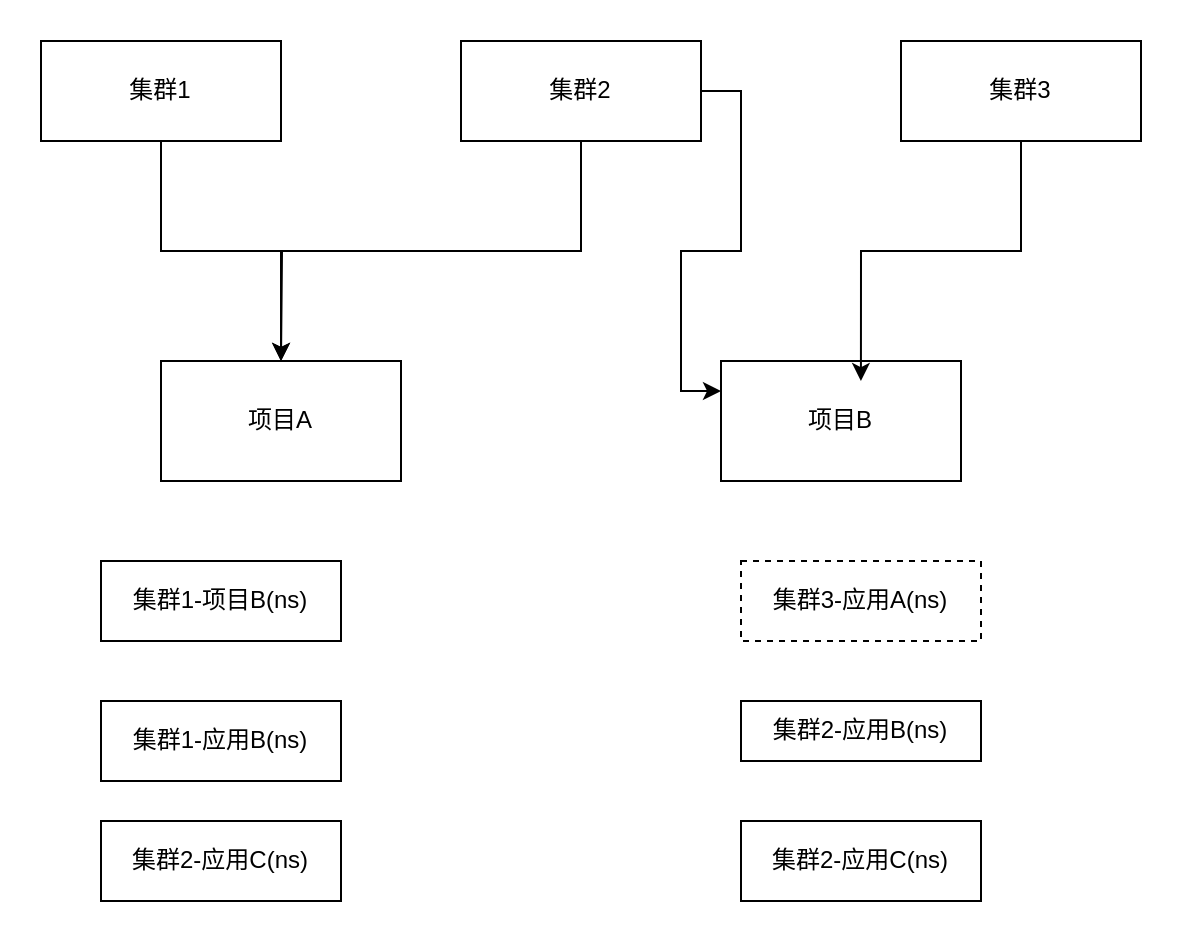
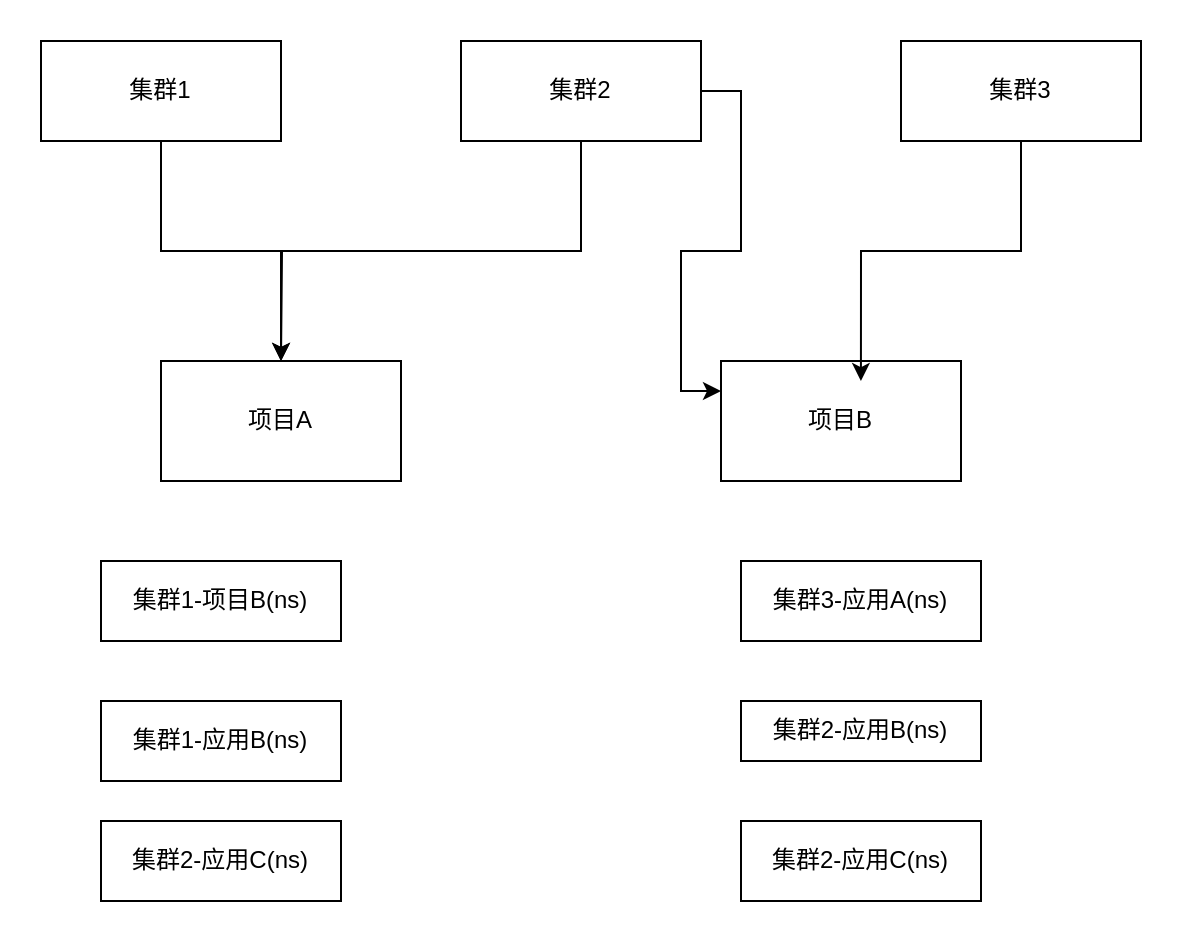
  <mxCell id="0" />
  <mxCell id="1" parent="0" />
  <mxCell id="2" value="项目A" style="rounded=0;whiteSpace=wrap;html=1;" vertex="1" parent="1"><mxGeometry x="80" y="180" width="120" height="60" as="geometry" /></mxCell>
  <mxCell id="3" style="edgeStyle=orthogonalEdgeStyle;rounded=0;orthogonalLoop=1;jettySize=auto;html=1;exitX=0.5;exitY=1;exitDx=0;exitDy=0;" edge="1" parent="1" source="4"><mxGeometry relative="1" as="geometry"><mxPoint x="140" y="180" as="targetPoint" /></mxGeometry></mxCell>
  <mxCell id="4" value="集群1" style="rounded=0;whiteSpace=wrap;html=1;" vertex="1" parent="1"><mxGeometry x="20" y="20" width="120" height="50" as="geometry" /></mxCell>
  <mxCell id="5" style="edgeStyle=orthogonalEdgeStyle;rounded=0;orthogonalLoop=1;jettySize=auto;html=1;exitX=0.5;exitY=1;exitDx=0;exitDy=0;entryX=0.5;entryY=0;entryDx=0;entryDy=0;" edge="1" parent="1" source="7" target="2"><mxGeometry relative="1" as="geometry" /></mxCell>
  <mxCell id="6" style="edgeStyle=orthogonalEdgeStyle;rounded=0;orthogonalLoop=1;jettySize=auto;html=1;exitX=1;exitY=0.5;exitDx=0;exitDy=0;entryX=0;entryY=0.25;entryDx=0;entryDy=0;" edge="1" parent="1" source="7" target="9"><mxGeometry relative="1" as="geometry" /></mxCell>
  <mxCell id="7" value="集群2" style="rounded=0;whiteSpace=wrap;html=1;" vertex="1" parent="1"><mxGeometry x="230" y="20" width="120" height="50" as="geometry" /></mxCell>
  <mxCell id="8" value="集群3" style="rounded=0;whiteSpace=wrap;html=1;" vertex="1" parent="1"><mxGeometry x="450" y="20" width="120" height="50" as="geometry" /></mxCell>
  <mxCell id="9" value="项目B" style="rounded=0;whiteSpace=wrap;html=1;" vertex="1" parent="1"><mxGeometry x="360" y="180" width="120" height="60" as="geometry" /></mxCell>
  <mxCell id="10" style="edgeStyle=orthogonalEdgeStyle;rounded=0;orthogonalLoop=1;jettySize=auto;html=1;exitX=0.5;exitY=1;exitDx=0;exitDy=0;entryX=0.583;entryY=0.167;entryDx=0;entryDy=0;entryPerimeter=0;" edge="1" parent="1" source="8" target="9"><mxGeometry relative="1" as="geometry" /></mxCell>
  <mxCell id="11" value="集群1-项目B(ns)" style="rounded=0;whiteSpace=wrap;html=1;" vertex="1" parent="1"><mxGeometry x="50" y="280" width="120" height="40" as="geometry" /></mxCell>
  <mxCell id="12" value="集群1-应用B(ns)" style="rounded=0;whiteSpace=wrap;html=1;" vertex="1" parent="1"><mxGeometry x="50" y="350" width="120" height="40" as="geometry" /></mxCell>
  <mxCell id="13" value="集群2-应用C(ns)" style="rounded=0;whiteSpace=wrap;html=1;" vertex="1" parent="1"><mxGeometry x="50" y="410" width="120" height="40" as="geometry" /></mxCell>
- <mxCell id="14" value="集群3-应用A(ns)" style="rounded=0;whiteSpace=wrap;html=1;dashed=1;" vertex="1" parent="1"><mxGeometry x="370" y="280" width="120" height="40" as="geometry" /></mxCell>
+ <mxCell id="14" value="集群3-应用A(ns)" style="rounded=0;whiteSpace=wrap;html=1;" vertex="1" parent="1"><mxGeometry x="370" y="280" width="120" height="40" as="geometry" /></mxCell>
  <mxCell id="15" value="集群2-应用B(ns)" style="rounded=0;whiteSpace=wrap;html=1;" vertex="1" parent="1"><mxGeometry x="370" y="350" width="120" height="30" as="geometry" /></mxCell>
  <mxCell id="16" value="集群2-应用C(ns)" style="rounded=0;whiteSpace=wrap;html=1;" vertex="1" parent="1"><mxGeometry x="370" y="410" width="120" height="40" as="geometry" /></mxCell>
